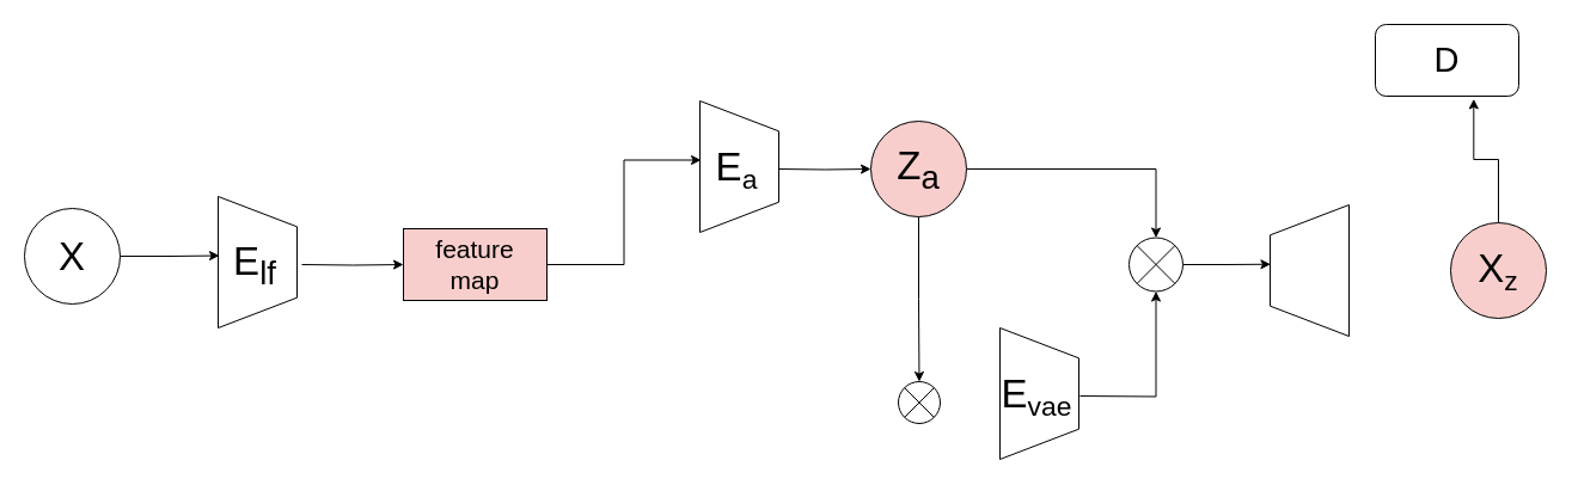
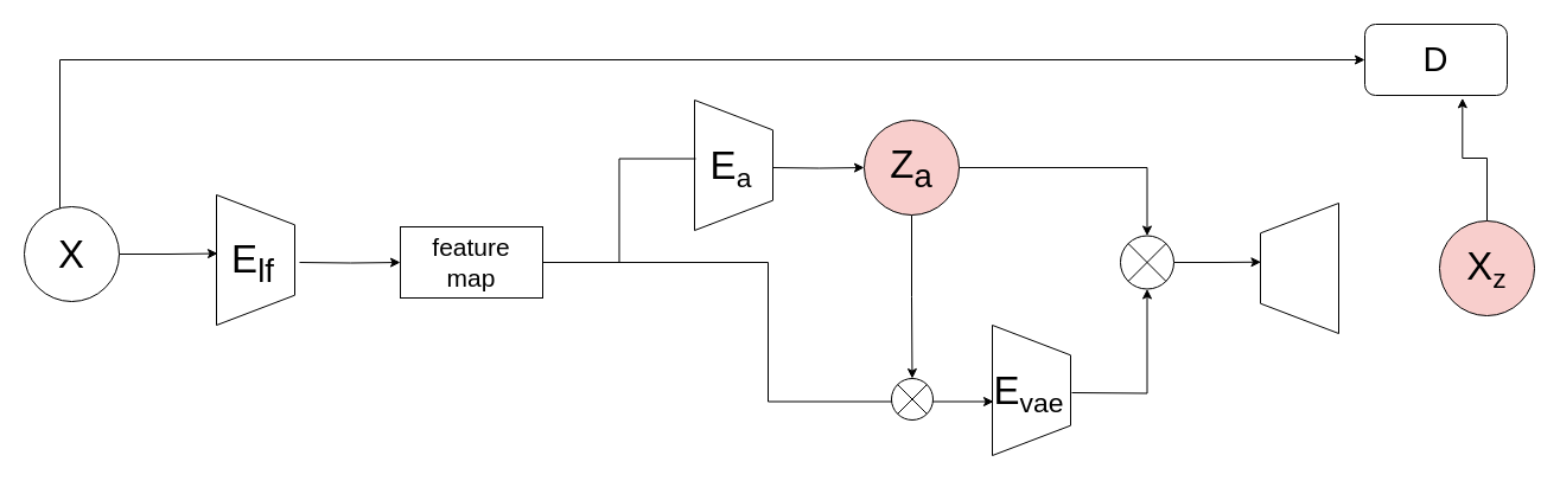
  <mxCell id="0" />
  <mxCell id="1" parent="0" />
  <mxCell id="2" value="" style="verticalLabelPosition=middle;verticalAlign=middle;html=1;shape=trapezoid;perimeter=trapezoidPerimeter;whiteSpace=wrap;size=0.23;arcSize=10;flipV=1;labelPosition=center;align=center;rotation=90;" vertex="1" parent="1"><mxGeometry x="1040" y="193" width="110" height="66" as="geometry" /></mxCell>
  <mxCell id="3" style="edgeStyle=orthogonalEdgeStyle;rounded=0;orthogonalLoop=1;jettySize=auto;html=1;entryX=0;entryY=0.25;entryDx=0;entryDy=0;" edge="1" parent="1" source="5" target="8"><mxGeometry relative="1" as="geometry" /></mxCell>
+ <mxCell id="4" style="edgeStyle=orthogonalEdgeStyle;rounded=0;orthogonalLoop=1;jettySize=auto;html=1;entryX=0;entryY=0.5;entryDx=0;entryDy=0;" edge="1" parent="1" source="5" target="30"><mxGeometry relative="1" as="geometry"><Array as="points"><mxPoint x="50" y="50" /></Array></mxGeometry></mxCell>
  <mxCell id="5" value="&lt;font style=&quot;font-size: 33px;&quot;&gt;X&lt;/font&gt;" style="ellipse;whiteSpace=wrap;html=1;aspect=fixed;" vertex="1" parent="1"><mxGeometry x="20" y="174" width="80" height="80" as="geometry" /></mxCell>
  <mxCell id="6" value="" style="group" vertex="1" connectable="0" parent="1"><mxGeometry x="182" y="164" width="66" height="110" as="geometry" /></mxCell>
  <mxCell id="7" value="" style="verticalLabelPosition=middle;verticalAlign=middle;html=1;shape=trapezoid;perimeter=trapezoidPerimeter;whiteSpace=wrap;size=0.23;arcSize=10;flipV=1;labelPosition=center;align=center;rotation=-90;" vertex="1" parent="6"><mxGeometry x="-22" y="22" width="110" height="66" as="geometry" /></mxCell>
  <mxCell id="8" value="&lt;font style=&quot;font-size: 33px;&quot;&gt;E&lt;sub&gt;lf&lt;/sub&gt;&lt;/font&gt;" style="text;html=1;strokeColor=none;fillColor=none;align=center;verticalAlign=middle;whiteSpace=wrap;rounded=0;" vertex="1" parent="6"><mxGeometry x="1" y="42" width="60" height="30" as="geometry" /></mxCell>
  <mxCell id="9" value="" style="group" vertex="1" connectable="0" parent="1"><mxGeometry x="836" y="274" width="66" height="110" as="geometry" /></mxCell>
  <mxCell id="10" value="" style="verticalLabelPosition=middle;verticalAlign=middle;html=1;shape=trapezoid;perimeter=trapezoidPerimeter;whiteSpace=wrap;size=0.23;arcSize=10;flipV=1;labelPosition=center;align=center;rotation=-90;" vertex="1" parent="9"><mxGeometry x="-22" y="22" width="110" height="66" as="geometry" /></mxCell>
  <mxCell id="11" value="&lt;font style=&quot;font-size: 33px;&quot;&gt;E&lt;/font&gt;&lt;font style=&quot;font-size: 27.5px;&quot;&gt;&lt;sub&gt;vae&lt;/sub&gt;&lt;/font&gt;" style="text;html=1;strokeColor=none;fillColor=none;align=center;verticalAlign=middle;whiteSpace=wrap;rounded=0;" vertex="1" parent="9"><mxGeometry x="1" y="42" width="60" height="30" as="geometry" /></mxCell>
  <mxCell id="12" value="" style="group" vertex="1" connectable="0" parent="1"><mxGeometry x="585" y="84" width="66" height="110" as="geometry" /></mxCell>
  <mxCell id="13" value="" style="verticalLabelPosition=middle;verticalAlign=middle;html=1;shape=trapezoid;perimeter=trapezoidPerimeter;whiteSpace=wrap;size=0.23;arcSize=10;flipV=1;labelPosition=center;align=center;rotation=-90;" vertex="1" parent="12"><mxGeometry x="-22" y="22" width="110" height="66" as="geometry" /></mxCell>
  <mxCell id="14" value="&lt;font style=&quot;font-size: 33px;&quot;&gt;E&lt;/font&gt;&lt;font style=&quot;font-size: 27.5px;&quot;&gt;&lt;sub&gt;a&lt;/sub&gt;&lt;/font&gt;" style="text;html=1;strokeColor=none;fillColor=none;align=center;verticalAlign=middle;whiteSpace=wrap;rounded=0;" vertex="1" parent="12"><mxGeometry x="1" y="42" width="60" height="30" as="geometry" /></mxCell>
- <mxCell id="15" style="edgeStyle=orthogonalEdgeStyle;rounded=0;orthogonalLoop=1;jettySize=auto;html=1;entryX=0;entryY=0.25;entryDx=0;entryDy=0;" edge="1" parent="1" source="17" target="14"><mxGeometry relative="1" as="geometry" /></mxCell>
- <mxCell id="17" value="&lt;font style=&quot;font-size: 21px;&quot;&gt;feature&lt;br&gt;map&lt;/font&gt;" style="rounded=0;whiteSpace=wrap;html=1;fillColor=#f8cecc;" vertex="1" parent="1"><mxGeometry x="337" y="191" width="120" height="60" as="geometry" /></mxCell>
+ <mxCell id="15" style="edgeStyle=orthogonalEdgeStyle;rounded=0;orthogonalLoop=1;jettySize=auto;html=1;entryX=0;entryY=0.25;entryDx=0;entryDy=0;endArrow=none;" edge="1" parent="1" source="17" target="14"><mxGeometry relative="1" as="geometry" /></mxCell>
+ <mxCell id="16" style="edgeStyle=orthogonalEdgeStyle;rounded=0;orthogonalLoop=1;jettySize=auto;html=1;entryX=0;entryY=0.75;entryDx=0;entryDy=0;" edge="1" parent="1" source="17" target="11"><mxGeometry relative="1" as="geometry" /></mxCell>
+ <mxCell id="17" value="&lt;font style=&quot;font-size: 21px;&quot;&gt;feature&lt;br&gt;map&lt;/font&gt;" style="rounded=0;whiteSpace=wrap;html=1;" vertex="1" parent="1"><mxGeometry x="337" y="191" width="120" height="60" as="geometry" /></mxCell>
  <mxCell id="18" style="edgeStyle=orthogonalEdgeStyle;rounded=0;orthogonalLoop=1;jettySize=auto;html=1;entryX=0;entryY=0.5;entryDx=0;entryDy=0;" edge="1" parent="1" target="17"><mxGeometry relative="1" as="geometry"><mxPoint x="252" y="221" as="sourcePoint" /></mxGeometry></mxCell>
  <mxCell id="19" style="edgeStyle=orthogonalEdgeStyle;rounded=0;orthogonalLoop=1;jettySize=auto;html=1;entryX=0.5;entryY=0;entryDx=0;entryDy=0;" edge="1" parent="1" source="21" target="23"><mxGeometry relative="1" as="geometry" /></mxCell>
  <mxCell id="20" style="edgeStyle=orthogonalEdgeStyle;rounded=0;orthogonalLoop=1;jettySize=auto;html=1;entryX=0.5;entryY=0;entryDx=0;entryDy=0;" edge="1" parent="1" source="21" target="25"><mxGeometry relative="1" as="geometry" /></mxCell>
  <mxCell id="21" value="&lt;font style=&quot;font-size: 33px;&quot;&gt;Z&lt;sub&gt;a&lt;/sub&gt;&lt;/font&gt;" style="ellipse;whiteSpace=wrap;html=1;aspect=fixed;fillColor=#f8cecc;" vertex="1" parent="1"><mxGeometry x="728" y="101" width="80" height="80" as="geometry" /></mxCell>
  <mxCell id="22" style="edgeStyle=orthogonalEdgeStyle;rounded=0;orthogonalLoop=1;jettySize=auto;html=1;entryX=0;entryY=0.5;entryDx=0;entryDy=0;" edge="1" parent="1" target="21"><mxGeometry relative="1" as="geometry"><mxPoint x="651" y="141" as="sourcePoint" /></mxGeometry></mxCell>
  <mxCell id="23" value="" style="shape=sumEllipse;perimeter=ellipsePerimeter;whiteSpace=wrap;html=1;backgroundOutline=1;" vertex="1" parent="1"><mxGeometry x="751" y="319" width="35" height="35" as="geometry" /></mxCell>
  <mxCell id="24" style="edgeStyle=orthogonalEdgeStyle;rounded=0;orthogonalLoop=1;jettySize=auto;html=1;entryX=0.452;entryY=0.007;entryDx=0;entryDy=0;entryPerimeter=0;" edge="1" parent="1" source="25" target="2"><mxGeometry relative="1" as="geometry" /></mxCell>
  <mxCell id="25" value="" style="shape=sumEllipse;perimeter=ellipsePerimeter;whiteSpace=wrap;html=1;backgroundOutline=1;" vertex="1" parent="1"><mxGeometry x="944" y="198.5" width="45" height="45" as="geometry" /></mxCell>
  <mxCell id="26" style="edgeStyle=orthogonalEdgeStyle;rounded=0;orthogonalLoop=1;jettySize=auto;html=1;entryX=0.5;entryY=1;entryDx=0;entryDy=0;" edge="1" parent="1" target="25"><mxGeometry relative="1" as="geometry"><mxPoint x="903" y="331" as="sourcePoint" /></mxGeometry></mxCell>
  <mxCell id="27" value="" style="group" vertex="1" connectable="0" parent="1"><mxGeometry x="1066" y="170" width="66" height="110" as="geometry" /></mxCell>
  <mxCell id="28" style="edgeStyle=orthogonalEdgeStyle;rounded=0;orthogonalLoop=1;jettySize=auto;html=1;entryX=0.686;entryY=1.039;entryDx=0;entryDy=0;entryPerimeter=0;" edge="1" parent="1" source="29" target="30"><mxGeometry relative="1" as="geometry" /></mxCell>
  <mxCell id="29" value="&lt;span style=&quot;font-size: 33px;&quot;&gt;X&lt;/span&gt;&lt;span style=&quot;font-size: 27.5px;&quot;&gt;&lt;sub&gt;z&lt;/sub&gt;&lt;/span&gt;" style="ellipse;whiteSpace=wrap;html=1;aspect=fixed;fillColor=#f8cecc;" vertex="1" parent="1"><mxGeometry x="1213" y="186" width="80" height="80" as="geometry" /></mxCell>
  <mxCell id="30" value="&lt;font style=&quot;font-size: 29px;&quot;&gt;D&lt;/font&gt;" style="rounded=1;whiteSpace=wrap;html=1;" vertex="1" parent="1"><mxGeometry x="1150" y="20" width="120" height="60" as="geometry" /></mxCell>
